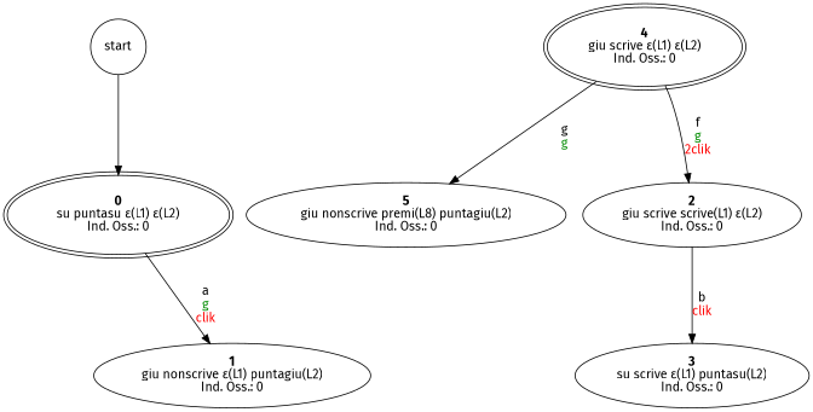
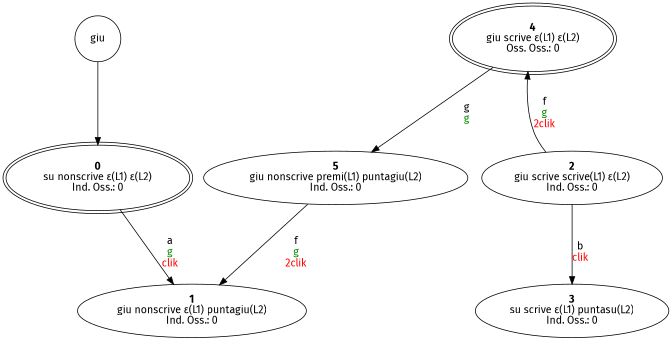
  digraph {
    fontname="Fira Sans"
    node [fontname="Fira Sans"]
    edge [fontname="Fira Sans"]
-   start [shape=circle]
-   n2 [label=<<b>0</b><br/>su puntasu ε(L1) ε(L2)<br/>Ind. Oss.: 0> peripheries=2]
+   start [shape=circle label=giu]
+   n2 [label=<<b>0</b><br/>su nonscrive ε(L1) ε(L2)<br/>Ind. Oss.: 0> peripheries=2]
    n3 [label=<<b>1</b><br/>giu nonscrive ε(L1) puntagiu(L2)<br/>Ind. Oss.: 0>]
    n4 [label=<<b>2</b><br/>giu scrive scrive(L1) ε(L2)<br/>Ind. Oss.: 0>]
    n5 [label=<<b>3</b><br/>su scrive ε(L1) puntasu(L2)<br/>Ind. Oss.: 0>]
-   n6 [label=<<b>4</b><br/>giu scrive ε(L1) ε(L2)<br/>Ind. Oss.: 0> peripheries=2]
-   n7 [label=<<b>5</b><br/>giu nonscrive premi(L8) puntagiu(L2)<br/>Ind. Oss.: 0>]
+   n6 [label=<<b>4</b><br/>giu scrive ε(L1) ε(L2)<br/>Oss. Oss.: 0> peripheries=2]
+   n7 [label=<<b>5</b><br/>giu nonscrive premi(L1) puntagiu(L2)<br/>Ind. Oss.: 0>]
    start -> n2
    n2 -> n3 [label=<<br/>a<br/><font color="green4">g</font><br/><font color="red">clik</font>>]
    n4 -> n5 [label=<<br/>b<br/><font color="red">clik</font>>]
-   n6 -> n4 [label=<<br/>f<br/><font color="green4">g</font><br/><font color="red">2clik</font>>]
+   n4 -> n6 [label=<<br/>f<br/><font color="green4">g</font><br/><font color="red">2clik</font>>]
    n6 -> n7 [label=<<br/>g<br/><font color="green4">g</font>>]
+   n7 -> n3 [label=<<br/>f<br/><font color="green4">g</font><br/><font color="red">2clik</font>>]
  }
